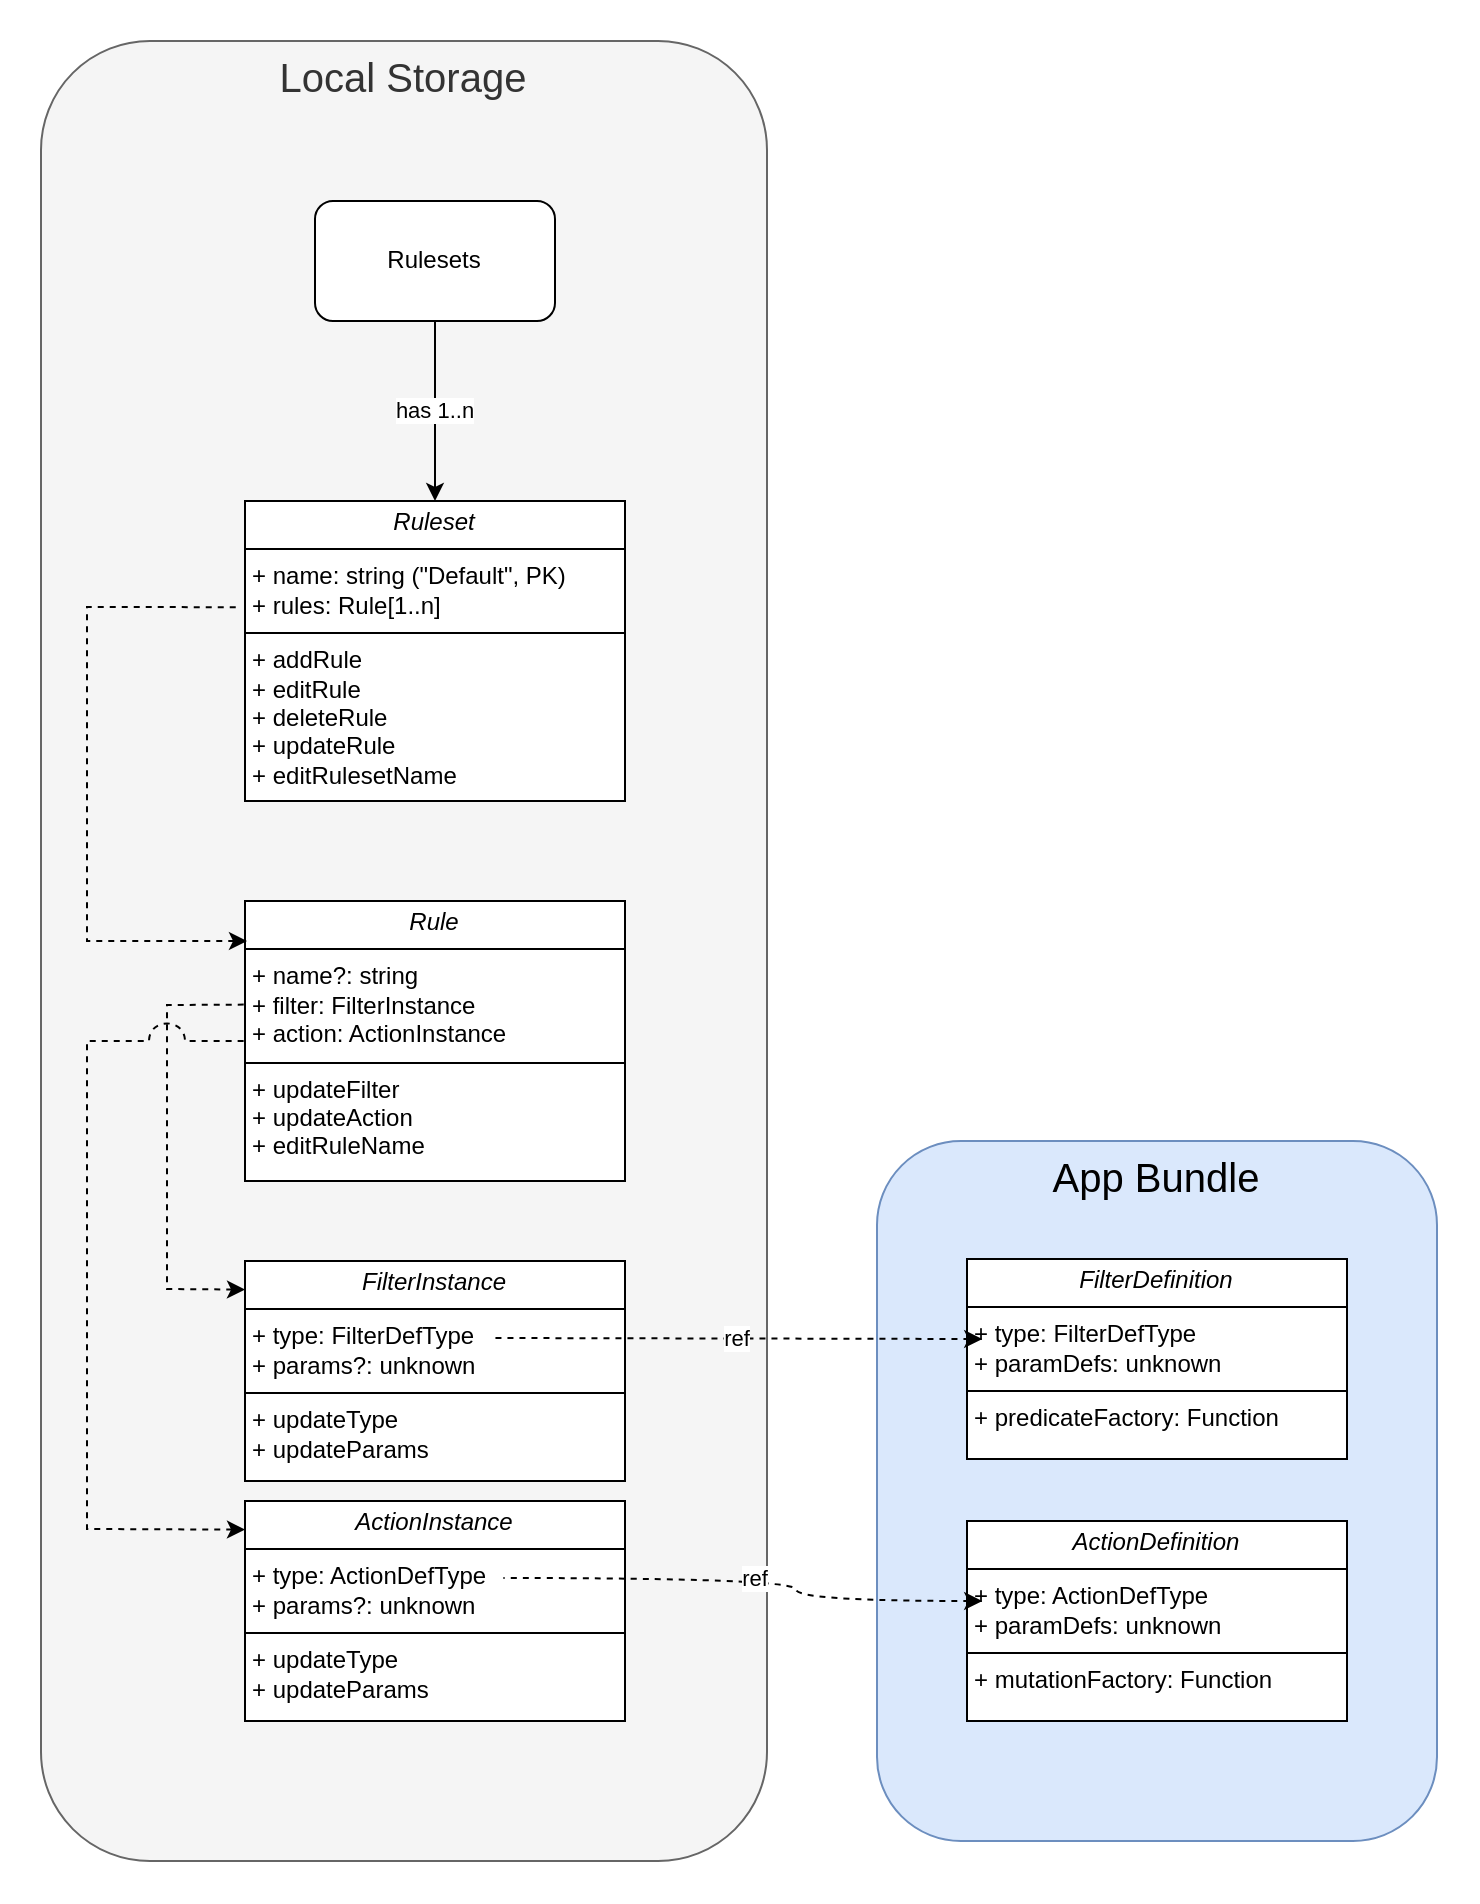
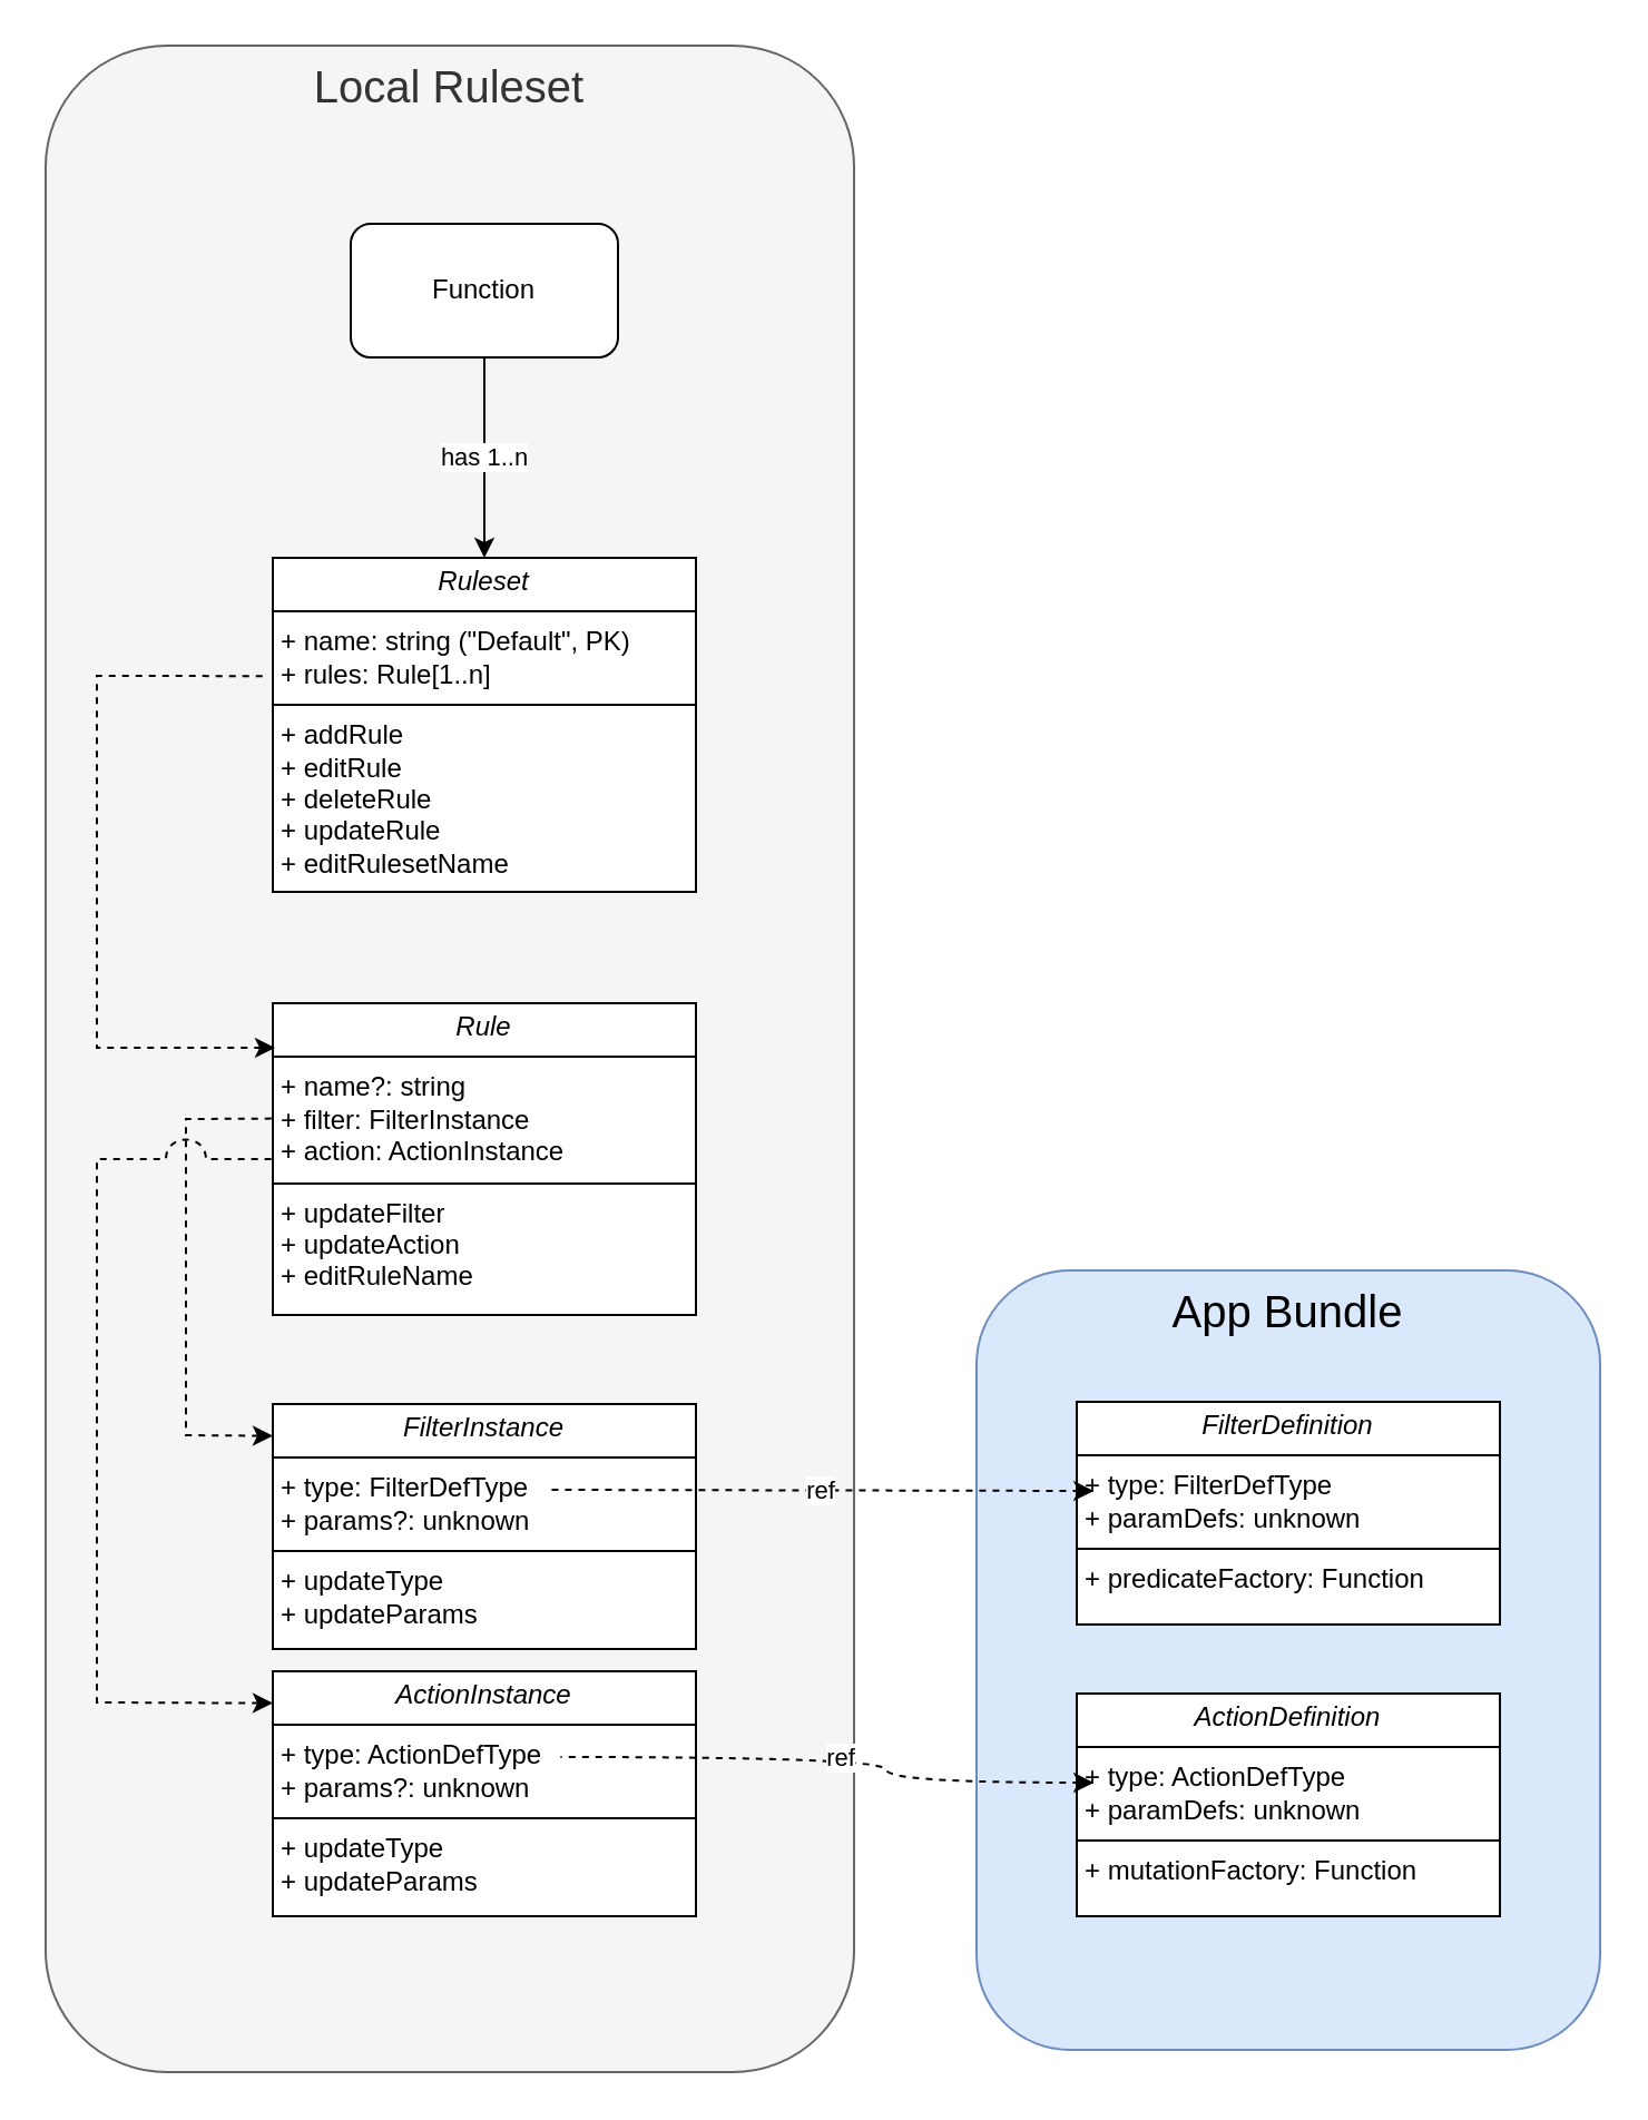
  <mxCell id="0" />
  <mxCell id="1" parent="0" />
  <mxCell id="2" value="App Bundle" style="rounded=1;whiteSpace=wrap;html=1;fillColor=#dae8fc;strokeColor=#6c8ebf;verticalAlign=top;fontSize=20;" vertex="1" parent="1"><mxGeometry x="438" y="570" width="280" height="350" as="geometry" /></mxCell>
- <mxCell id="3" value="&lt;font style=&quot;font-size: 20px;&quot;&gt;Local Storage&lt;/font&gt;" style="rounded=1;whiteSpace=wrap;html=1;fillColor=#f5f5f5;fontColor=#333333;strokeColor=#666666;align=center;verticalAlign=top;" vertex="1" parent="1"><mxGeometry x="20" y="20" width="363" height="910" as="geometry" /></mxCell>
+ <mxCell id="3" value="&lt;font style=&quot;font-size: 20px;&quot;&gt;Local Ruleset&lt;/font&gt;" style="rounded=1;whiteSpace=wrap;html=1;fillColor=#f5f5f5;fontColor=#333333;strokeColor=#666666;align=center;verticalAlign=top;" vertex="1" parent="1"><mxGeometry x="20" y="20" width="363" height="910" as="geometry" /></mxCell>
  <mxCell id="4" value="has 1..n" style="edgeStyle=orthogonalEdgeStyle;rounded=0;orthogonalLoop=1;jettySize=auto;html=1;entryX=0.5;entryY=0;entryDx=0;entryDy=0;" edge="1" parent="1" source="5" target="6"><mxGeometry relative="1" as="geometry"><mxPoint x="217" y="240" as="targetPoint" /></mxGeometry></mxCell>
- <mxCell id="5" value="Rulesets" style="rounded=1;whiteSpace=wrap;html=1;" vertex="1" parent="1"><mxGeometry x="157" y="100" width="120" height="60" as="geometry" /></mxCell>
+ <mxCell id="5" value="Function" style="rounded=1;whiteSpace=wrap;html=1;" vertex="1" parent="1"><mxGeometry x="157" y="100" width="120" height="60" as="geometry" /></mxCell>
  <mxCell id="6" value="&lt;p style=&quot;margin:0px;margin-top:4px;text-align:center;&quot;&gt;&lt;i&gt;Ruleset&lt;/i&gt;&lt;/p&gt;&lt;hr size=&quot;1&quot; style=&quot;border-style:solid;&quot;&gt;&lt;p style=&quot;margin:0px;margin-left:4px;&quot;&gt;+ name: string (&quot;Default&quot;, PK)&lt;br&gt;+ rules: Rule[1..n]&lt;/p&gt;&lt;hr size=&quot;1&quot; style=&quot;border-style:solid;&quot;&gt;&lt;p style=&quot;margin:0px;margin-left:4px;&quot;&gt;+ addRule&lt;br&gt;+ editRule&lt;/p&gt;&lt;p style=&quot;margin: 0px 0px 0px 4px;&quot;&gt;+ deleteRule&lt;/p&gt;&lt;p style=&quot;margin: 0px 0px 0px 4px;&quot;&gt;+ updateRule&lt;/p&gt;&lt;p style=&quot;margin: 0px 0px 0px 4px;&quot;&gt;+ editRuleset&lt;span style=&quot;background-color: initial;&quot;&gt;Name&lt;/span&gt;&lt;/p&gt;&lt;p style=&quot;margin: 0px 0px 0px 4px;&quot;&gt;&lt;br&gt;&lt;/p&gt;" style="verticalAlign=top;align=left;overflow=fill;html=1;whiteSpace=wrap;" vertex="1" parent="1"><mxGeometry x="122" y="250" width="190" height="150" as="geometry" /></mxCell>
  <mxCell id="7" value="&lt;p style=&quot;margin:0px;margin-top:4px;text-align:center;&quot;&gt;&lt;i&gt;Rule&lt;/i&gt;&lt;/p&gt;&lt;hr size=&quot;1&quot; style=&quot;border-style:solid;&quot;&gt;&lt;p style=&quot;margin:0px;margin-left:4px;&quot;&gt;+ name?: string&lt;br&gt;+ filter: FilterInstance&lt;/p&gt;&lt;p style=&quot;margin: 0px 0px 0px 4px;&quot;&gt;+ action: ActionInstance&lt;/p&gt;&lt;hr size=&quot;1&quot; style=&quot;border-style:solid;&quot;&gt;&lt;p style=&quot;margin:0px;margin-left:4px;&quot;&gt;+&amp;nbsp;&lt;span style=&quot;background-color: initial;&quot;&gt;updateFilter&lt;/span&gt;&lt;/p&gt;&lt;p style=&quot;margin: 0px 0px 0px 4px;&quot;&gt;+&amp;nbsp;&lt;span style=&quot;background-color: initial;&quot;&gt;updateAction&lt;/span&gt;&lt;/p&gt;&lt;p style=&quot;margin: 0px 0px 0px 4px;&quot;&gt;+ editRuleName&lt;/p&gt;&lt;p style=&quot;margin: 0px 0px 0px 4px;&quot;&gt;&lt;br&gt;&lt;/p&gt;" style="verticalAlign=top;align=left;overflow=fill;html=1;whiteSpace=wrap;points=[[0,0,0,0,0],[0,0.25,0,0,0],[0,0.37,0,0,0],[0,0.5,0,0,0],[0,0.75,0,0,0],[0,1,0,0,0],[0.25,0,0,0,0],[0.25,1,0,0,0],[0.5,0,0,0,0],[0.5,1,0,0,0],[0.75,0,0,0,0],[0.75,1,0,0,0],[1,0,0,0,0],[1,0.25,0,0,0],[1,0.5,0,0,0],[1,0.75,0,0,0],[1,1,0,0,0]];" vertex="1" parent="1"><mxGeometry x="122" y="450" width="190" height="140" as="geometry" /></mxCell>
  <mxCell id="8" value="&lt;p style=&quot;margin:0px;margin-top:4px;text-align:center;&quot;&gt;&lt;i&gt;FilterInstance&lt;/i&gt;&lt;/p&gt;&lt;hr size=&quot;1&quot; style=&quot;border-style:solid;&quot;&gt;&lt;p style=&quot;margin:0px;margin-left:4px;&quot;&gt;+ type: FilterDefType&lt;br&gt;+ params?: unknown&lt;br&gt;&lt;/p&gt;&lt;hr size=&quot;1&quot; style=&quot;border-style:solid;&quot;&gt;&lt;p style=&quot;margin:0px;margin-left:4px;&quot;&gt;+&amp;nbsp;&lt;span style=&quot;background-color: initial;&quot;&gt;updateType&lt;/span&gt;&lt;/p&gt;&lt;p style=&quot;margin:0px;margin-left:4px;&quot;&gt;+ updateParams&lt;/p&gt;&lt;p style=&quot;margin: 0px 0px 0px 4px;&quot;&gt;&lt;br&gt;&lt;/p&gt;" style="verticalAlign=top;align=left;overflow=fill;html=1;whiteSpace=wrap;points=[[0,0,0,0,0],[0,0.13,0,0,0],[0,0.25,0,0,0],[0,0.5,0,0,0],[0,0.75,0,0,0],[0,1,0,0,0],[0.25,0,0,0,0],[0.25,1,0,0,0],[0.5,0,0,0,0],[0.5,1,0,0,0],[0.65,0.35,0,0,0],[0.75,0,0,0,0],[0.75,1,0,0,0],[1,0,0,0,0],[1,0.25,0,0,0],[1,0.5,0,0,0],[1,0.75,0,0,0],[1,1,0,0,0]];" vertex="1" parent="1"><mxGeometry x="122" y="630" width="190" height="110" as="geometry" /></mxCell>
  <mxCell id="9" value="&lt;p style=&quot;margin:0px;margin-top:4px;text-align:center;&quot;&gt;&lt;i&gt;ActionInstance&lt;/i&gt;&lt;/p&gt;&lt;hr size=&quot;1&quot; style=&quot;border-style:solid;&quot;&gt;&lt;p style=&quot;margin:0px;margin-left:4px;&quot;&gt;+ type: ActionDefType&lt;br&gt;+ params?: unknown&lt;br&gt;&lt;/p&gt;&lt;hr size=&quot;1&quot; style=&quot;border-style:solid;&quot;&gt;&lt;p style=&quot;margin:0px;margin-left:4px;&quot;&gt;+&amp;nbsp;&lt;span style=&quot;background-color: initial;&quot;&gt;updateType&lt;/span&gt;&lt;/p&gt;&lt;p style=&quot;margin:0px;margin-left:4px;&quot;&gt;+ updateParams&lt;/p&gt;&lt;p style=&quot;margin: 0px 0px 0px 4px;&quot;&gt;&lt;br&gt;&lt;/p&gt;" style="verticalAlign=top;align=left;overflow=fill;html=1;whiteSpace=wrap;points=[[0,0,0,0,0],[0,0.13,0,0,0],[0,0.25,0,0,0],[0,0.5,0,0,0],[0,0.75,0,0,0],[0,1,0,0,0],[0.25,0,0,0,0],[0.25,1,0,0,0],[0.5,0,0,0,0],[0.5,1,0,0,0],[0.68,0.35,0,0,0],[0.75,0,0,0,0],[0.75,1,0,0,0],[1,0,0,0,0],[1,0.25,0,0,0],[1,0.5,0,0,0],[1,0.75,0,0,0],[1,1,0,0,0]];" vertex="1" parent="1"><mxGeometry x="122" y="750" width="190" height="110" as="geometry" /></mxCell>
  <mxCell id="10" value="" style="endArrow=none;html=1;rounded=0;entryX=-0.01;entryY=0.354;entryDx=0;entryDy=0;entryPerimeter=0;endFill=0;startArrow=classic;startFill=1;dashed=1;" edge="1" parent="1" target="6"><mxGeometry width="50" height="50" relative="1" as="geometry"><mxPoint x="123" y="470" as="sourcePoint" /><mxPoint x="263" y="370" as="targetPoint" /><Array as="points"><mxPoint x="43" y="470" /><mxPoint x="43" y="303" /></Array></mxGeometry></mxCell>
  <mxCell id="11" value="" style="endArrow=none;html=1;rounded=0;entryX=0;entryY=0.37;entryDx=0;entryDy=0;entryPerimeter=0;endFill=0;startArrow=classic;startFill=1;dashed=1;exitX=0;exitY=0.13;exitDx=0;exitDy=0;exitPerimeter=0;" edge="1" parent="1" source="8" target="7"><mxGeometry width="50" height="50" relative="1" as="geometry"><mxPoint x="122" y="667" as="sourcePoint" /><mxPoint x="119" y="500" as="targetPoint" /><Array as="points"><mxPoint x="83" y="644" /><mxPoint x="83" y="502" /></Array></mxGeometry></mxCell>
  <mxCell id="12" value="" style="endArrow=none;html=1;rounded=0;entryX=0;entryY=0.37;entryDx=0;entryDy=0;entryPerimeter=0;endFill=0;startArrow=classic;startFill=1;dashed=1;exitX=0;exitY=0.13;exitDx=0;exitDy=0;exitPerimeter=0;jumpStyle=arc;jumpSize=18;" edge="1" parent="1" source="9"><mxGeometry width="50" height="50" relative="1" as="geometry"><mxPoint x="122" y="662" as="sourcePoint" /><mxPoint x="122" y="520" as="targetPoint" /><Array as="points"><mxPoint x="43" y="764" /><mxPoint x="43" y="520" /></Array></mxGeometry></mxCell>
  <mxCell id="13" value="&lt;p style=&quot;margin:0px;margin-top:4px;text-align:center;&quot;&gt;&lt;i&gt;FilterDefinition&lt;/i&gt;&lt;/p&gt;&lt;hr size=&quot;1&quot; style=&quot;border-style:solid;&quot;&gt;&lt;p style=&quot;margin:0px;margin-left:4px;&quot;&gt;+ type: FilterDefType&lt;br&gt;+ paramDefs: unknown&lt;br&gt;&lt;/p&gt;&lt;hr size=&quot;1&quot; style=&quot;border-style:solid;&quot;&gt;&lt;p style=&quot;margin:0px;margin-left:4px;&quot;&gt;+&amp;nbsp;&lt;span style=&quot;background-color: initial;&quot;&gt;predicateFactory: Function&lt;/span&gt;&lt;/p&gt;&lt;p style=&quot;margin: 0px 0px 0px 4px;&quot;&gt;&lt;br&gt;&lt;/p&gt;" style="verticalAlign=top;align=left;overflow=fill;html=1;whiteSpace=wrap;points=[[0,0,0,0,0],[0,0.25,0,0,0],[0,0.5,0,0,0],[0,0.75,0,0,0],[0,1,0,0,0],[0.04,0.4,0,0,0],[0.25,0,0,0,0],[0.25,1,0,0,0],[0.5,0,0,0,0],[0.5,1,0,0,0],[0.75,0,0,0,0],[0.75,1,0,0,0],[1,0,0,0,0],[1,0.25,0,0,0],[1,0.5,0,0,0],[1,0.75,0,0,0],[1,1,0,0,0]];" vertex="1" parent="1"><mxGeometry x="483" y="629" width="190" height="100" as="geometry" /></mxCell>
  <mxCell id="14" value="&lt;p style=&quot;margin:0px;margin-top:4px;text-align:center;&quot;&gt;&lt;i&gt;ActionDefinition&lt;/i&gt;&lt;/p&gt;&lt;hr size=&quot;1&quot; style=&quot;border-style:solid;&quot;&gt;&lt;p style=&quot;margin:0px;margin-left:4px;&quot;&gt;+ type: ActionDefType&lt;br&gt;+ paramDefs: unknown&lt;br&gt;&lt;/p&gt;&lt;hr size=&quot;1&quot; style=&quot;border-style:solid;&quot;&gt;&lt;p style=&quot;margin:0px;margin-left:4px;&quot;&gt;+&amp;nbsp;&lt;span style=&quot;background-color: initial;&quot;&gt;mutationFactory: Function&lt;/span&gt;&lt;/p&gt;&lt;p style=&quot;margin: 0px 0px 0px 4px;&quot;&gt;&lt;br&gt;&lt;/p&gt;" style="verticalAlign=top;align=left;overflow=fill;html=1;whiteSpace=wrap;points=[[0,0,0,0,0],[0,0.25,0,0,0],[0,0.5,0,0,0],[0,0.75,0,0,0],[0,1,0,0,0],[0.04,0.4,0,0,0],[0.25,0,0,0,0],[0.25,1,0,0,0],[0.5,0,0,0,0],[0.5,1,0,0,0],[0.75,0,0,0,0],[0.75,1,0,0,0],[1,0,0,0,0],[1,0.25,0,0,0],[1,0.5,0,0,0],[1,0.75,0,0,0],[1,1,0,0,0]];" vertex="1" parent="1"><mxGeometry x="483" y="760" width="190" height="100" as="geometry" /></mxCell>
  <mxCell id="15" value="ref" style="endArrow=none;html=1;rounded=0;exitX=0.04;exitY=0.4;exitDx=0;exitDy=0;exitPerimeter=0;entryX=0.65;entryY=0.35;entryDx=0;entryDy=0;entryPerimeter=0;dashed=1;strokeColor=default;align=center;verticalAlign=middle;fontFamily=Helvetica;fontSize=11;fontColor=default;labelBackgroundColor=default;startArrow=classic;startFill=1;endFill=0;" edge="1" parent="1" source="13" target="8"><mxGeometry width="50" height="50" relative="1" as="geometry"><mxPoint x="463" y="600" as="sourcePoint" /><mxPoint x="343" y="660" as="targetPoint" /></mxGeometry></mxCell>
  <mxCell id="16" value="ref" style="edgeStyle=orthogonalEdgeStyle;rounded=0;orthogonalLoop=1;jettySize=auto;html=1;exitX=0.04;exitY=0.4;exitDx=0;exitDy=0;exitPerimeter=0;entryX=0.68;entryY=0.35;entryDx=0;entryDy=0;entryPerimeter=0;flowAnimation=0;curved=1;dashed=1;strokeColor=default;align=center;verticalAlign=middle;fontFamily=Helvetica;fontSize=11;fontColor=default;labelBackgroundColor=default;startArrow=classic;startFill=1;endArrow=none;endFill=0;" edge="1" parent="1" source="14" target="9"><mxGeometry relative="1" as="geometry"><mxPoint x="462.4" y="891.52" as="sourcePoint" /><mxPoint x="223" y="880.02" as="targetPoint" /><mxPoint as="offset" /></mxGeometry></mxCell>
